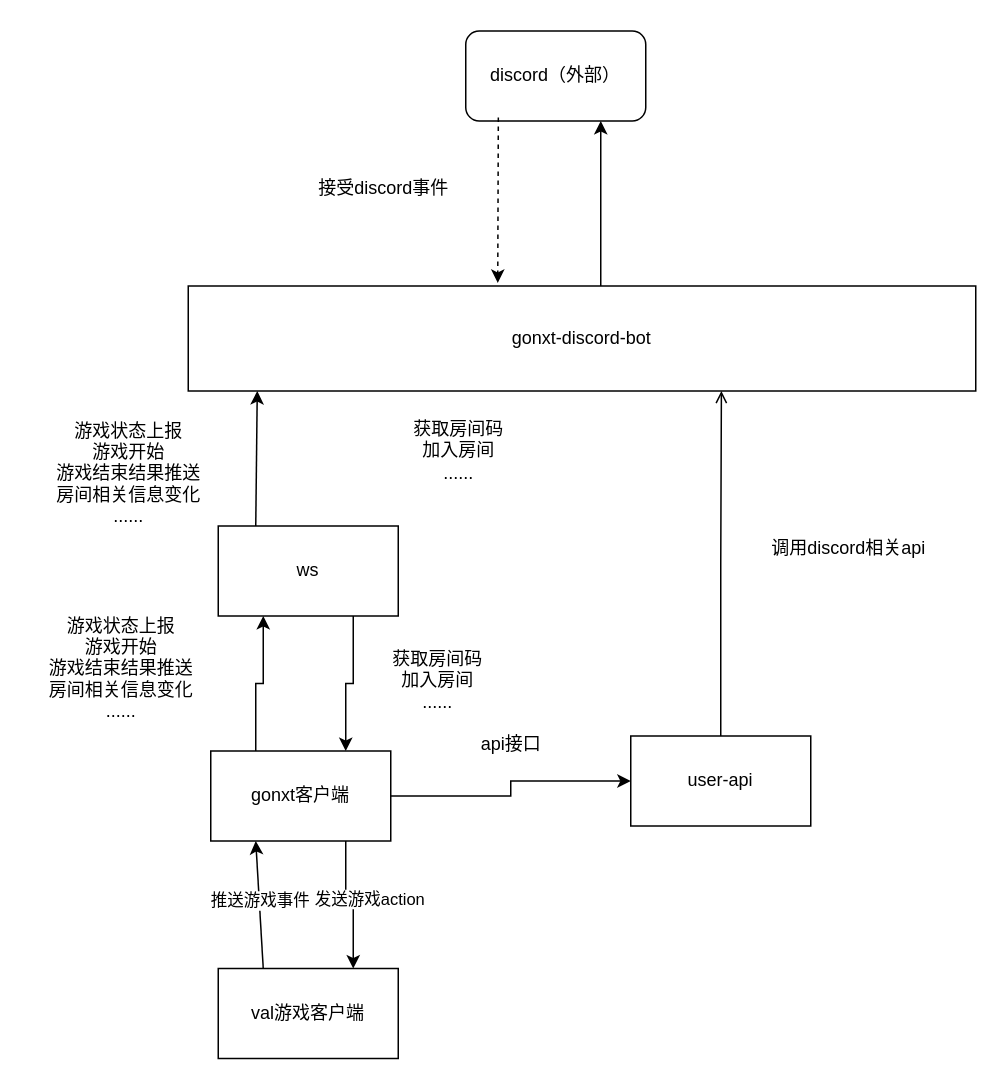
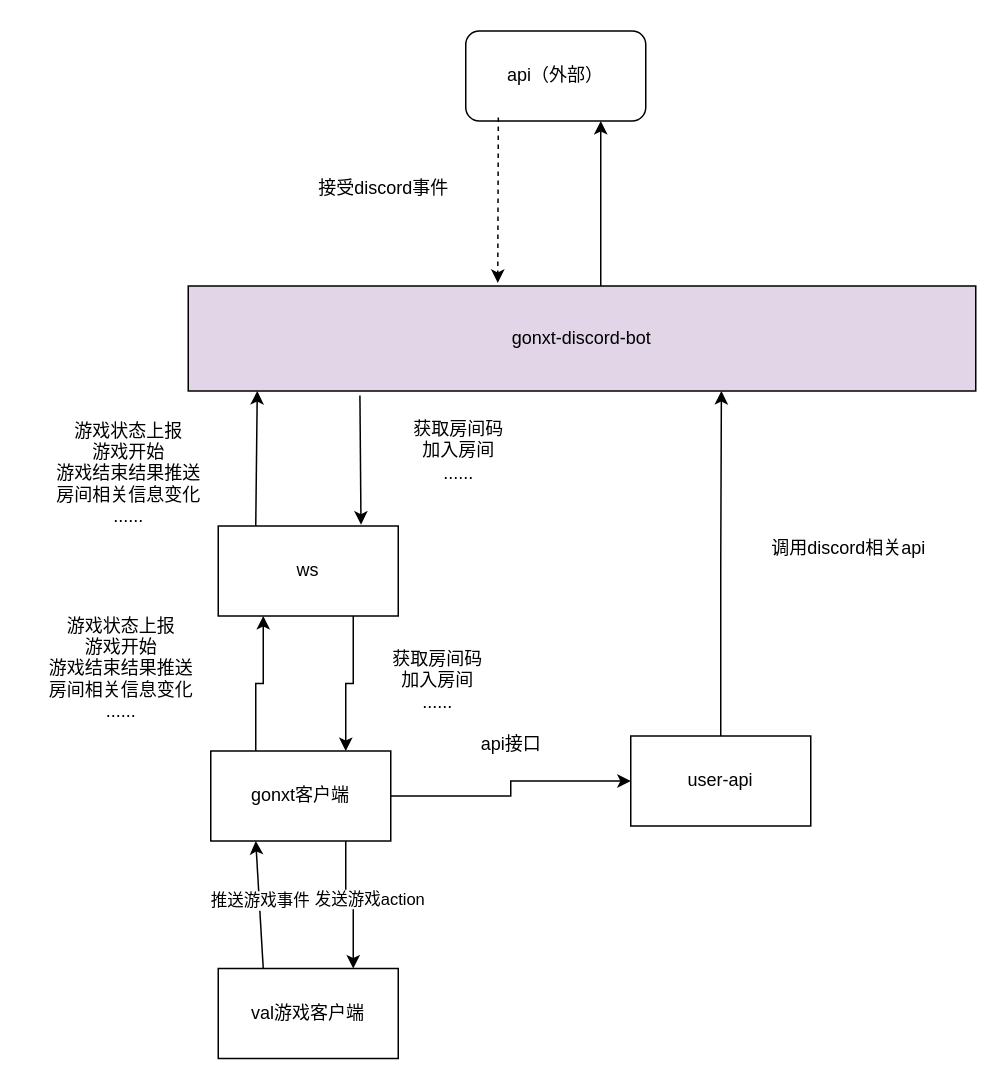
  <mxCell id="0" />
  <mxCell id="1" parent="0" />
- <mxCell id="2" value="gonxt-discord-bot" style="rounded=0;whiteSpace=wrap;html=1;" vertex="1" parent="1"><mxGeometry x="125" y="190" width="525" height="70" as="geometry" /></mxCell>
+ <mxCell id="2" value="gonxt-discord-bot" style="rounded=0;whiteSpace=wrap;html=1;fillColor=#e1d5e7;" vertex="1" parent="1"><mxGeometry x="125" y="190" width="525" height="70" as="geometry" /></mxCell>
  <mxCell id="3" value="user-api" style="rounded=0;whiteSpace=wrap;html=1;" vertex="1" parent="1"><mxGeometry x="420" y="490" width="120" height="60" as="geometry" /></mxCell>
  <mxCell id="4" style="edgeStyle=orthogonalEdgeStyle;rounded=0;orthogonalLoop=1;jettySize=auto;html=1;exitX=0.75;exitY=1;exitDx=0;exitDy=0;entryX=0.75;entryY=0;entryDx=0;entryDy=0;" edge="1" parent="1" source="5" target="10"><mxGeometry relative="1" as="geometry" /></mxCell>
  <mxCell id="5" value="ws" style="rounded=0;whiteSpace=wrap;html=1;" vertex="1" parent="1"><mxGeometry x="145" y="350" width="120" height="60" as="geometry" /></mxCell>
  <mxCell id="6" style="edgeStyle=orthogonalEdgeStyle;rounded=0;orthogonalLoop=1;jettySize=auto;html=1;exitX=0.75;exitY=1;exitDx=0;exitDy=0;entryX=0.75;entryY=0;entryDx=0;entryDy=0;" edge="1" parent="1" source="10" target="11"><mxGeometry relative="1" as="geometry" /></mxCell>
  <mxCell id="7" value="发送游戏action" style="edgeLabel;html=1;align=center;verticalAlign=middle;resizable=0;points=[];" vertex="1" connectable="0" parent="6"><mxGeometry x="-0.484" y="3" relative="1" as="geometry"><mxPoint x="12" y="15" as="offset" /></mxGeometry></mxCell>
  <mxCell id="8" style="edgeStyle=orthogonalEdgeStyle;rounded=0;orthogonalLoop=1;jettySize=auto;html=1;entryX=0;entryY=0.5;entryDx=0;entryDy=0;" edge="1" parent="1" source="10" target="3"><mxGeometry relative="1" as="geometry" /></mxCell>
  <mxCell id="9" style="edgeStyle=orthogonalEdgeStyle;rounded=0;orthogonalLoop=1;jettySize=auto;html=1;exitX=0.25;exitY=0;exitDx=0;exitDy=0;entryX=0.25;entryY=1;entryDx=0;entryDy=0;" edge="1" parent="1" source="10" target="5"><mxGeometry relative="1" as="geometry" /></mxCell>
  <mxCell id="10" value="gonxt客户端" style="rounded=0;whiteSpace=wrap;html=1;" vertex="1" parent="1"><mxGeometry x="140" y="500" width="120" height="60" as="geometry" /></mxCell>
  <mxCell id="11" value="val游戏客户端" style="rounded=0;whiteSpace=wrap;html=1;" vertex="1" parent="1"><mxGeometry x="145" y="645" width="120" height="60" as="geometry" /></mxCell>
  <mxCell id="12" value="" style="endArrow=classic;html=1;rounded=0;entryX=0.25;entryY=1;entryDx=0;entryDy=0;exitX=0.25;exitY=0;exitDx=0;exitDy=0;" edge="1" parent="1" source="11" target="10"><mxGeometry width="50" height="50" relative="1" as="geometry"><mxPoint x="170" y="590" as="sourcePoint" /><mxPoint x="220" y="540" as="targetPoint" /></mxGeometry></mxCell>
  <mxCell id="13" value="推送游戏事件" style="edgeLabel;html=1;align=center;verticalAlign=middle;resizable=0;points=[];" vertex="1" connectable="0" parent="12"><mxGeometry x="0.071" relative="1" as="geometry"><mxPoint as="offset" /></mxGeometry></mxCell>
  <mxCell id="14" value="api接口&lt;div&gt;&lt;br&gt;&lt;/div&gt;" style="text;html=1;align=center;verticalAlign=middle;resizable=0;points=[];autosize=1;strokeColor=none;fillColor=none;" vertex="1" parent="1"><mxGeometry x="310" y="483" width="60" height="40" as="geometry" /></mxCell>
  <mxCell id="15" value="游戏状态上报&lt;div&gt;游戏开始&lt;br&gt;&lt;div&gt;游戏结束结果推送&lt;/div&gt;&lt;/div&gt;&lt;div&gt;房间相关信息变化&lt;/div&gt;&lt;div&gt;......&lt;/div&gt;" style="text;html=1;align=center;verticalAlign=middle;resizable=0;points=[];autosize=1;strokeColor=none;fillColor=none;" vertex="1" parent="1"><mxGeometry x="20" y="400" width="120" height="90" as="geometry" /></mxCell>
- <mxCell id="16" value="discord（外部）" style="rounded=1;whiteSpace=wrap;html=1;" vertex="1" parent="1"><mxGeometry x="310" y="20" width="120" height="60" as="geometry" /></mxCell>
+ <mxCell id="16" value="api（外部）" style="rounded=1;whiteSpace=wrap;html=1;" vertex="1" parent="1"><mxGeometry x="310" y="20" width="120" height="60" as="geometry" /></mxCell>
  <mxCell id="17" value="获取房间码&lt;div&gt;加入房间&lt;/div&gt;&lt;div&gt;......&lt;/div&gt;" style="text;html=1;align=center;verticalAlign=middle;resizable=0;points=[];autosize=1;strokeColor=none;fillColor=none;" vertex="1" parent="1"><mxGeometry x="251" y="423" width="80" height="60" as="geometry" /></mxCell>
+ <mxCell id="18" value="" style="endArrow=classic;html=1;rounded=0;entryX=0.793;entryY=-0.015;entryDx=0;entryDy=0;entryPerimeter=0;exitX=0.218;exitY=1.043;exitDx=0;exitDy=0;exitPerimeter=0;" edge="1" parent="1" source="2" target="5"><mxGeometry width="50" height="50" relative="1" as="geometry"><mxPoint x="404" y="261" as="sourcePoint" /><mxPoint x="290" y="220" as="targetPoint" /></mxGeometry></mxCell>
  <mxCell id="19" value="获取房间码&lt;div&gt;加入房间&lt;/div&gt;&lt;div&gt;......&lt;/div&gt;" style="text;html=1;align=center;verticalAlign=middle;resizable=0;points=[];autosize=1;strokeColor=none;fillColor=none;" vertex="1" parent="1"><mxGeometry x="265" y="270" width="80" height="60" as="geometry" /></mxCell>
  <mxCell id="20" value="" style="endArrow=classic;html=1;rounded=0;" edge="1" parent="1"><mxGeometry width="50" height="50" relative="1" as="geometry"><mxPoint x="170" y="350" as="sourcePoint" /><mxPoint x="171" y="260" as="targetPoint" /></mxGeometry></mxCell>
  <mxCell id="21" value="游戏状态上报&lt;div&gt;游戏开始&lt;br&gt;&lt;div&gt;游戏结束结果推送&lt;/div&gt;&lt;/div&gt;&lt;div&gt;房间相关信息变化&lt;/div&gt;&lt;div&gt;......&lt;/div&gt;" style="text;html=1;align=center;verticalAlign=middle;resizable=0;points=[];autosize=1;strokeColor=none;fillColor=none;" vertex="1" parent="1"><mxGeometry x="25" y="270" width="120" height="90" as="geometry" /></mxCell>
- <mxCell id="22" style="edgeStyle=orthogonalEdgeStyle;rounded=0;orthogonalLoop=1;jettySize=auto;html=1;exitX=0.5;exitY=0;exitDx=0;exitDy=0;entryX=0.677;entryY=1;entryDx=0;entryDy=0;entryPerimeter=0;endArrow=open;" edge="1" parent="1" source="3" target="2"><mxGeometry relative="1" as="geometry" /></mxCell>
+ <mxCell id="22" style="edgeStyle=orthogonalEdgeStyle;rounded=0;orthogonalLoop=1;jettySize=auto;html=1;exitX=0.5;exitY=0;exitDx=0;exitDy=0;entryX=0.677;entryY=1;entryDx=0;entryDy=0;entryPerimeter=0;" edge="1" parent="1" source="3" target="2"><mxGeometry relative="1" as="geometry" /></mxCell>
  <mxCell id="23" value="调用discord相关api" style="text;html=1;align=center;verticalAlign=middle;resizable=0;points=[];autosize=1;strokeColor=none;fillColor=none;" vertex="1" parent="1"><mxGeometry x="500" y="350" width="130" height="30" as="geometry" /></mxCell>
  <mxCell id="24" value="" style="endArrow=classic;html=1;rounded=0;exitX=0.181;exitY=0.961;exitDx=0;exitDy=0;exitPerimeter=0;entryX=0.393;entryY=-0.029;entryDx=0;entryDy=0;entryPerimeter=0;dashed=1;" edge="1" parent="1" source="16" target="2"><mxGeometry width="50" height="50" relative="1" as="geometry"><mxPoint x="330" as="sourcePoint" y="90" /><mxPoint x="380" y="40" as="targetPoint" /></mxGeometry></mxCell>
  <mxCell id="25" value="" style="endArrow=classic;html=1;rounded=0;entryX=0.75;entryY=1;entryDx=0;entryDy=0;" edge="1" parent="1" target="16"><mxGeometry width="50" height="50" relative="1" as="geometry"><mxPoint x="400" y="190" as="sourcePoint" /><mxPoint x="450" y="140" as="targetPoint" /></mxGeometry></mxCell>
  <mxCell id="26" value="接受discord事件" style="text;html=1;align=center;verticalAlign=middle;resizable=0;points=[];autosize=1;strokeColor=none;fillColor=none;" vertex="1" parent="1"><mxGeometry x="200" y="110" width="110" height="30" as="geometry" /></mxCell>
